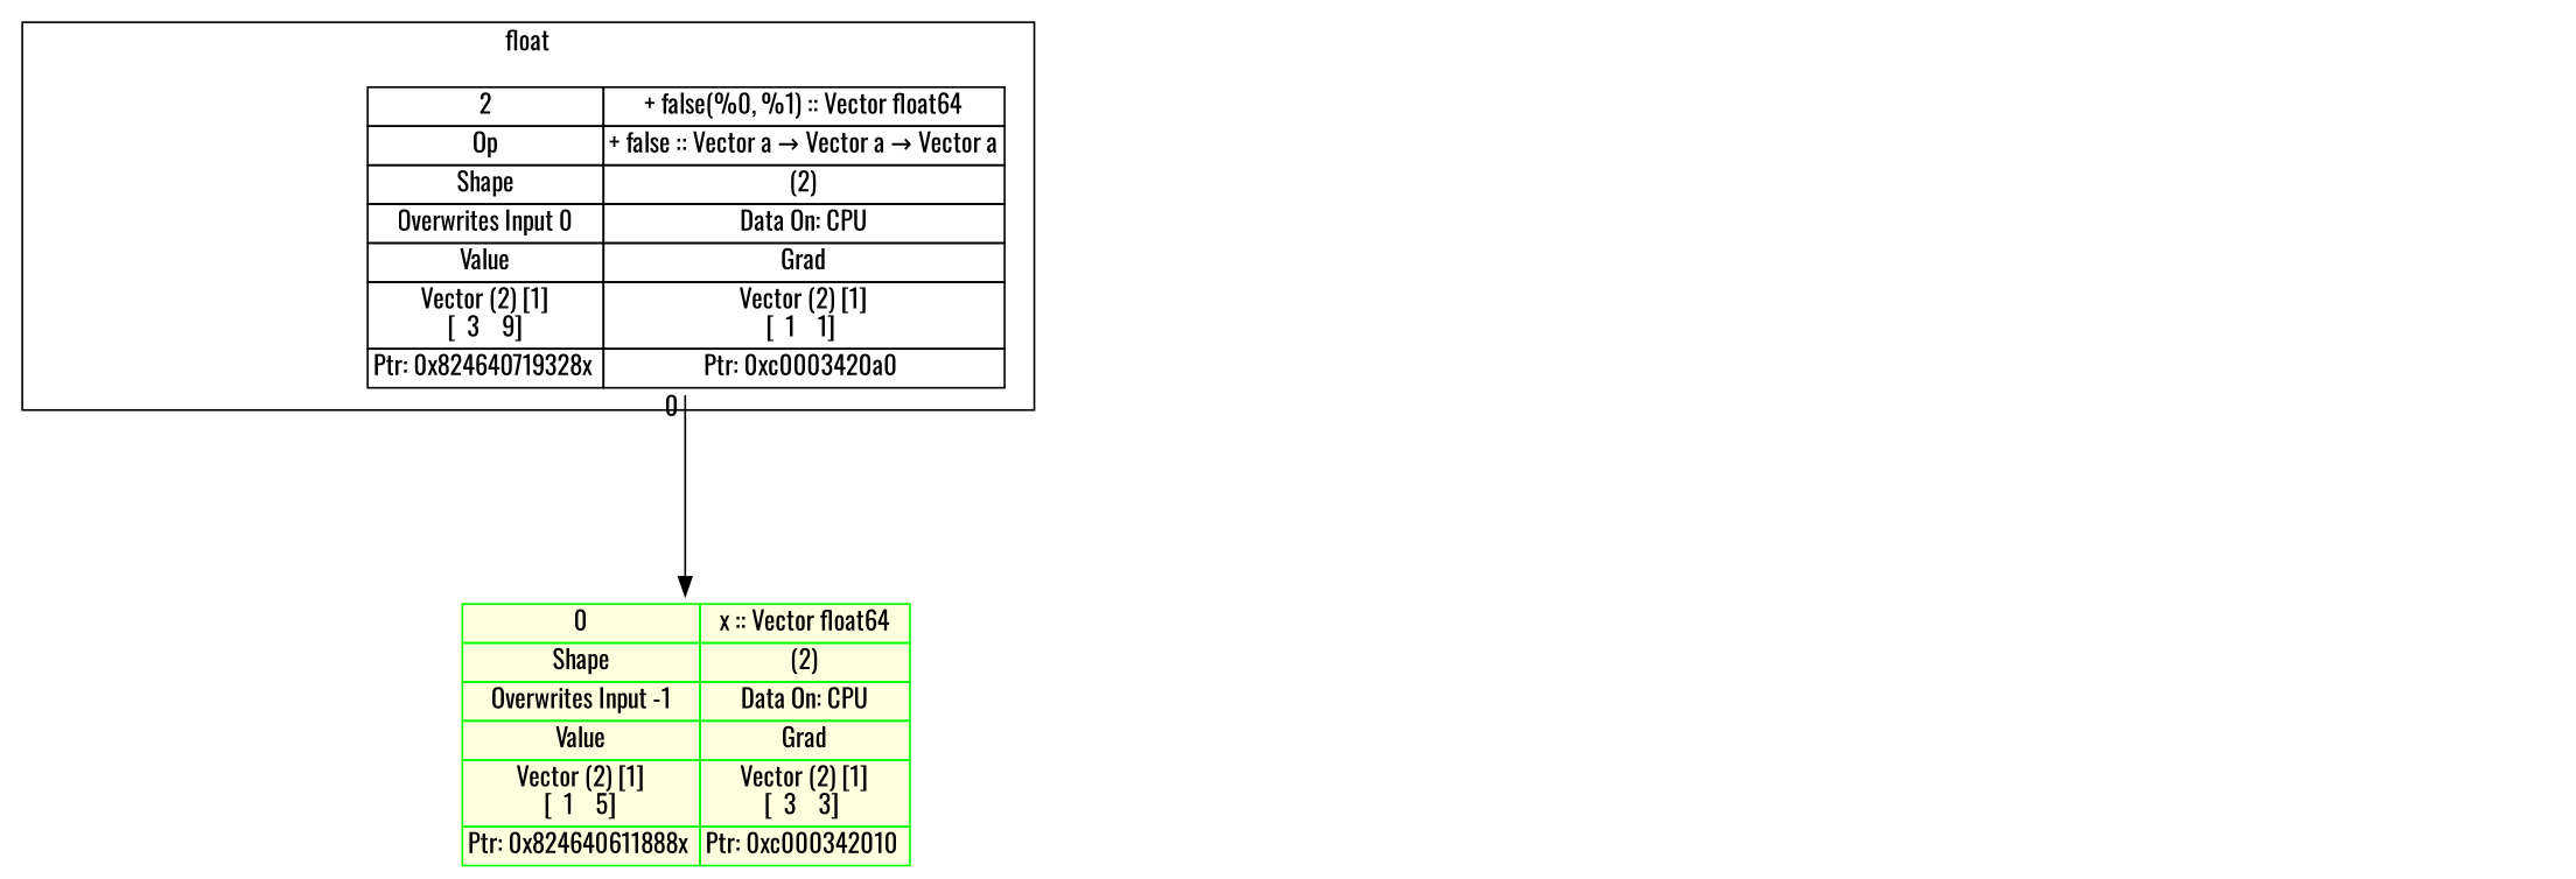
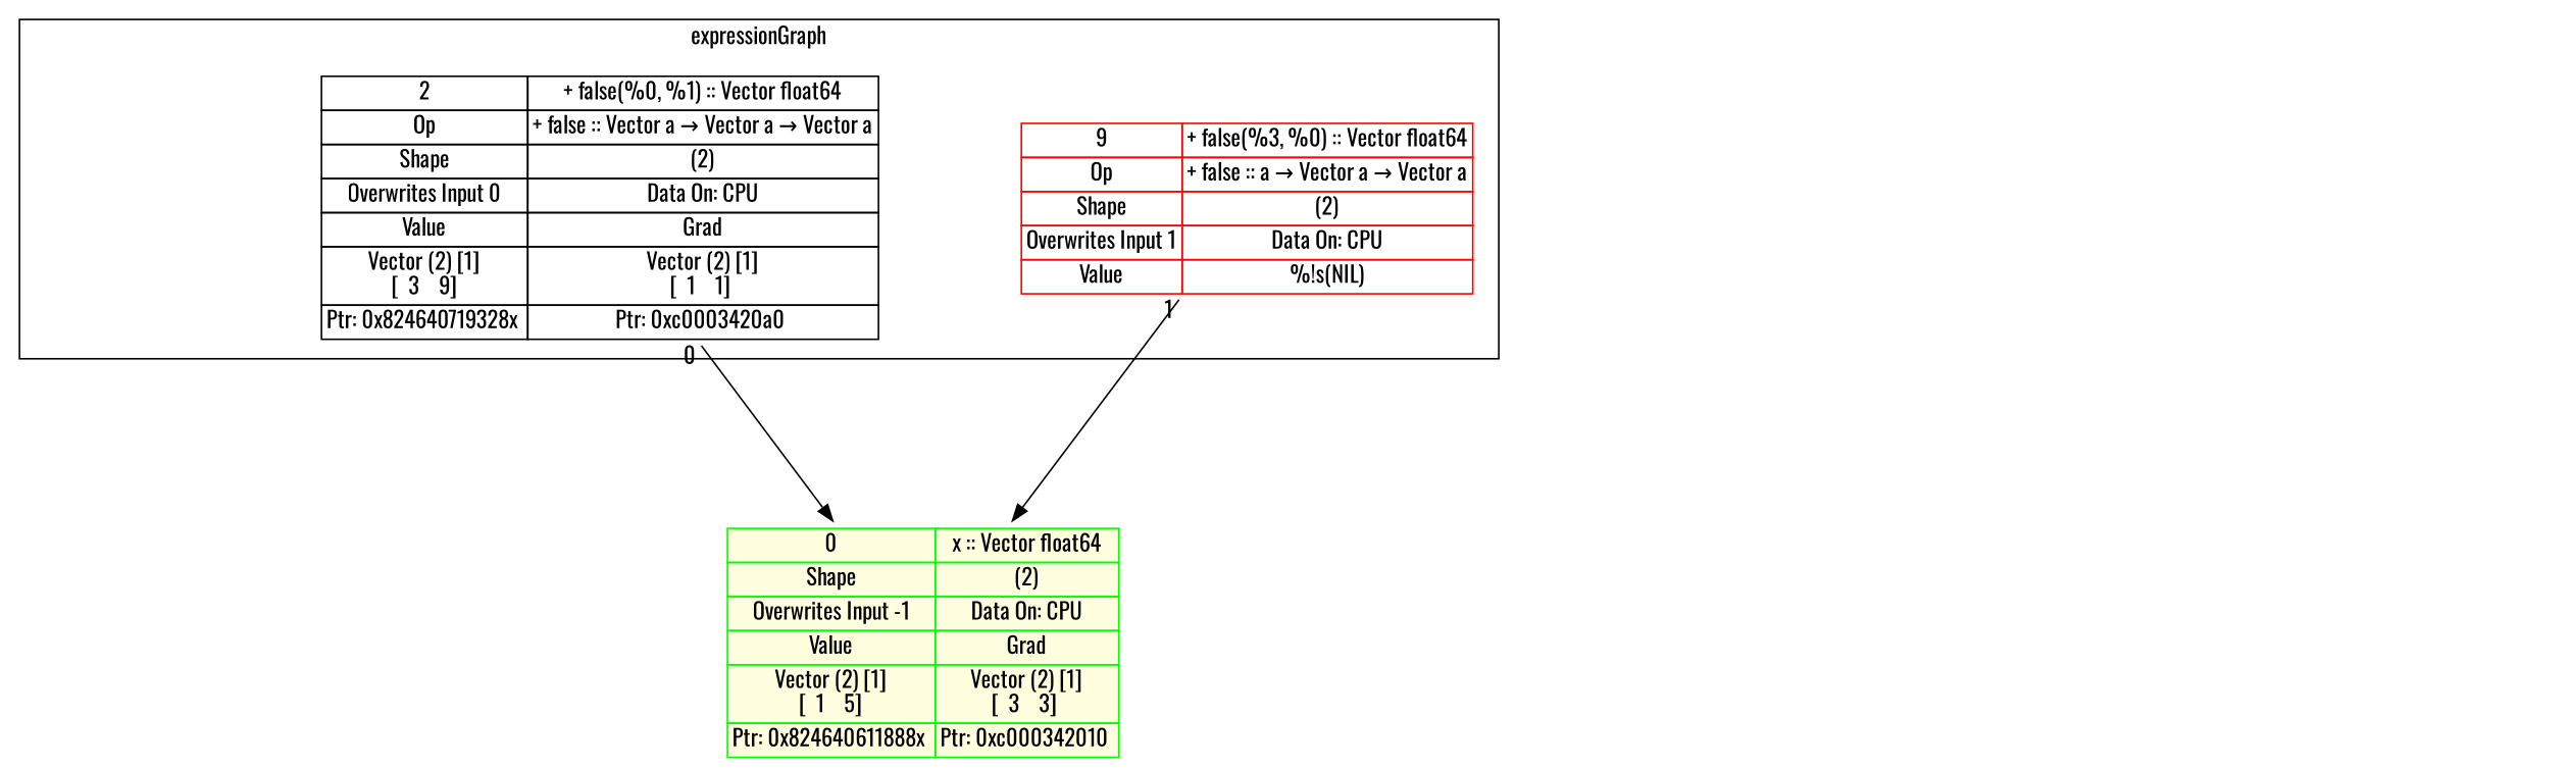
  digraph {
    fontname=Oswald
    nodesep=1
    rankdir=TB
    ranksep="1.5 equally"
    node [fontname=Oswald style=invis]
    edge [fontname=Oswald constraint=false style=invis weight=999]
+   n1 [label=< <TABLE BORDER="0" CELLBORDER="1" CELLSPACING="0" PORT="anchor"  COLOR="#FF0000;" >  <TR><TD>9</TD><TD>+ false(%3, %0) :: Vector float64</TD></TR> <TR><TD>Op</TD><TD>+ false :: a → Vector a → Vector a</TD></TR> <TR><TD>Shape</TD><TD>(2)</TD></TR> <TR><TD>Overwrites Input 1</TD><TD>Data On: CPU</TD></TR>  <TR><TD>Value</TD><TD>%!s(NIL)</TD></TR>   </TABLE> > shape=none style=""]
    n2 [label=< <TABLE BORDER="0" CELLBORDER="1" CELLSPACING="0" PORT="anchor" >  <TR><TD>2</TD><TD>+ false(%0, %1) :: Vector float64</TD></TR> <TR><TD>Op</TD><TD>+ false :: Vector a → Vector a → Vector a</TD></TR> <TR><TD>Shape</TD><TD>(2)</TD></TR> <TR><TD>Overwrites Input 0</TD><TD>Data On: CPU</TD></TR> <TR><TD>Value</TD><TD>Grad</TD></TR> <TR><TD>Vector (2) [1]<BR />[  3    9]</TD><TD>Vector (2) [1]<BR />[  1    1] </TD></TR> <TR><TD>Ptr: 0x824640719328x </TD><TD>Ptr: 0xc0003420a0 </TD></TR>   </TABLE> > shape=none style=""]
    insideExprG
    insideConsts
    n5 [label=< <TABLE BORDER="0" CELLBORDER="1" CELLSPACING="0" PORT="anchor"  COLOR="#00FF00;" BGCOLOR="lightyellow">  <TR><TD>0</TD><TD>x :: Vector float64</TD></TR>  <TR><TD>Shape</TD><TD>(2)</TD></TR> <TR><TD>Overwrites Input -1</TD><TD>Data On: CPU</TD></TR> <TR><TD>Value</TD><TD>Grad</TD></TR> <TR><TD>Vector (2) [1]<BR />[  1    5]</TD><TD>Vector (2) [1]<BR />[  3    3] </TD></TR> <TR><TD>Ptr: 0x824640611888x </TD><TD>Ptr: 0xc000342010 </TD></TR>   </TABLE> > shape=none style=""]
    insideInputs
    outsideRoot
    outsideConsts
    outsideExprG
    subgraph cluster_1 {
-     label=float
+     label=expressionGraph
+     n1
      n2
      insideExprG
    }
    subgraph sub_2 {
      rank=max
      subgraph cluster_3 {
        label=constants
        rank=max
        insideConsts
      }
      subgraph cluster_4 {
        label=inputs
        rank=max
        n5
        insideInputs
      }
    }
    subgraph sub_5 {
      outsideRoot
      outsideConsts
      outsideExprG
    }
+   n1 -> n5 [headport="Node_0xc0011881a0:anchor" labelfloat=false taillabel=" 1 " tailport="Node_0xc00018b860:anchor" constraint="" style="" weight=""]
    n2 -> n5 [headport="Node_0xc0011881a0:anchor" labelfloat=false taillabel=" 0 " tailport="Node_0xc0011891e0:anchor" constraint="" style="" weight=""]
    insideConsts -> insideExprG
    insideInputs -> insideConsts
    outsideRoot -> insideInputs
    outsideRoot -> outsideConsts
    outsideConsts -> insideConsts
    outsideConsts -> outsideExprG
    outsideExprG -> insideExprG
  }
